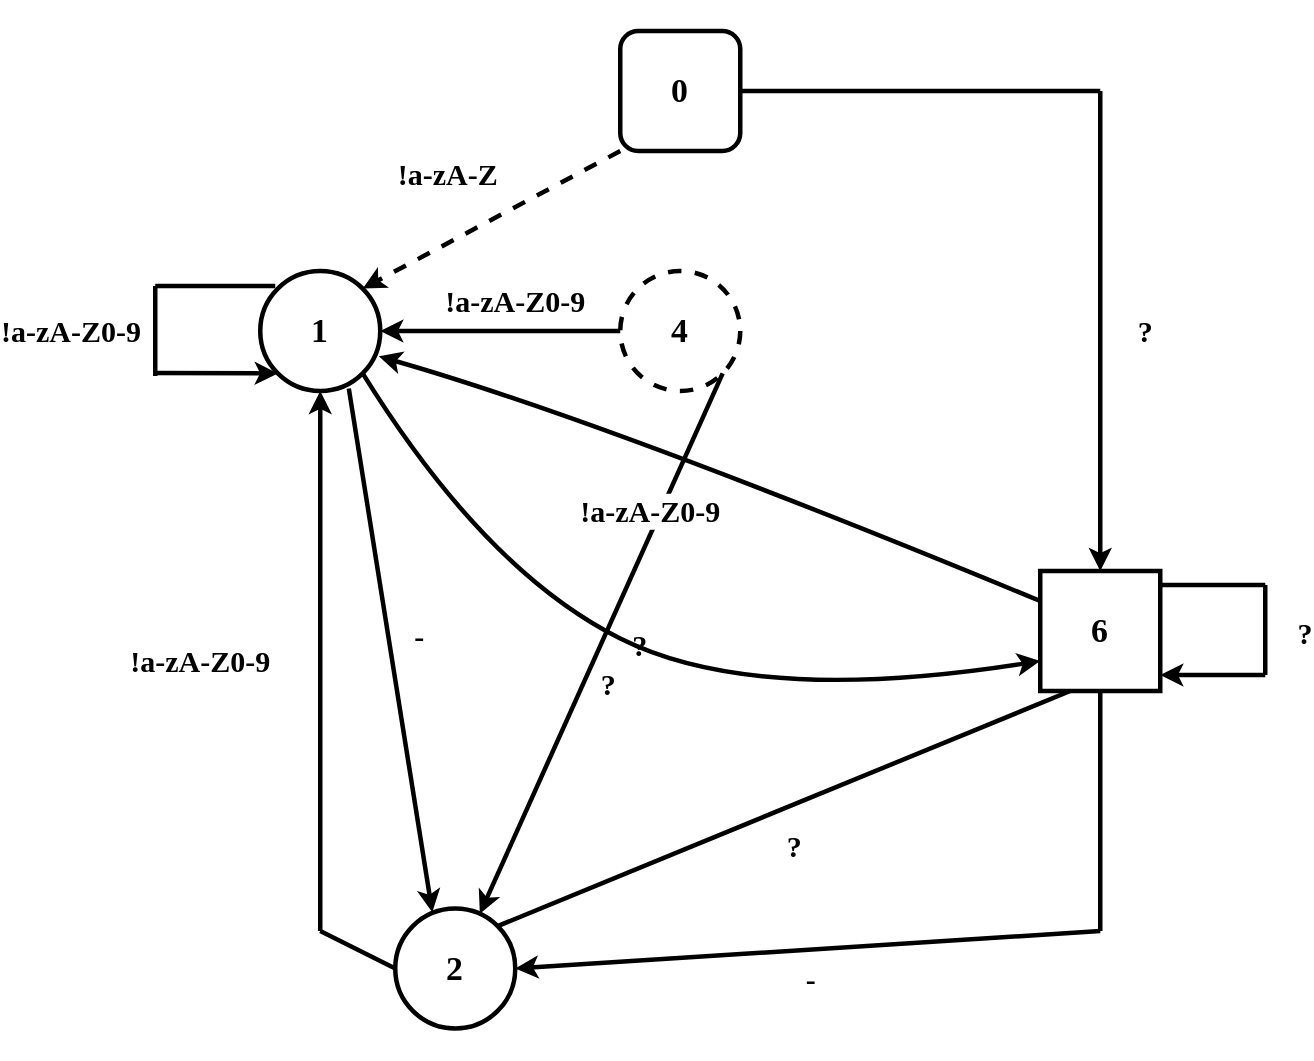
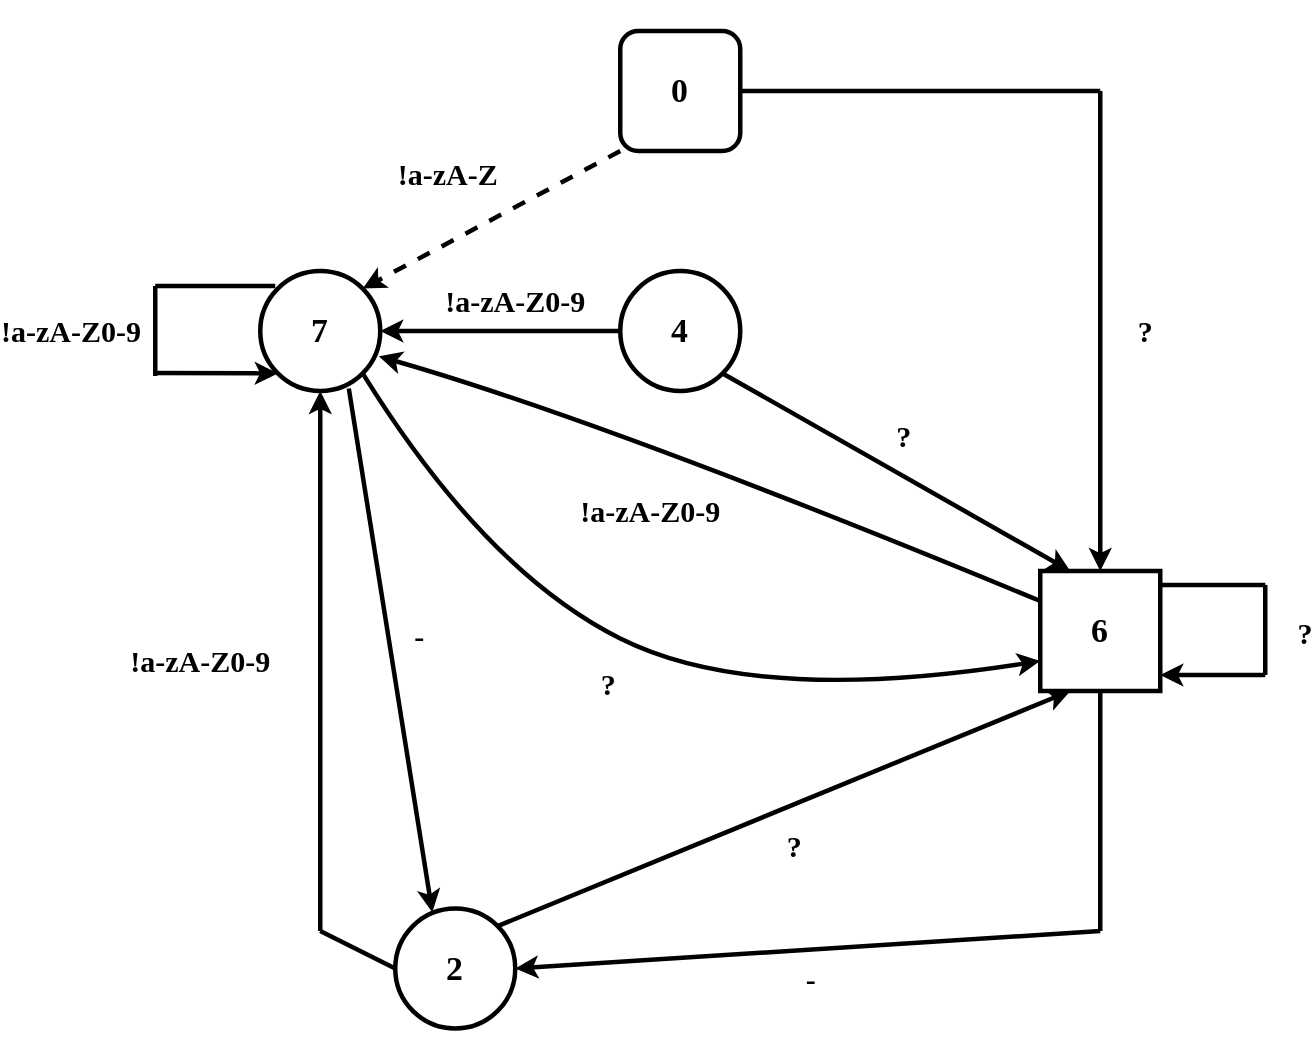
  <mxCell id="0" />
  <mxCell id="1" parent="0" />
  <mxCell id="2" value="&lt;h2&gt;0&lt;/h2&gt;" style="whiteSpace=wrap;html=1;aspect=fixed;strokeWidth=3;fontFamily=Verdana;fontSize=15;rounded=1;" parent="1" vertex="1"><mxGeometry x="330" y="20" width="80" height="80" as="geometry" /></mxCell>
  <mxCell id="3" value="!a-zA-Z" style="endArrow=classic;html=1;strokeWidth=3;exitX=0;exitY=1;exitDx=0;exitDy=0;entryX=1;entryY=0;entryDx=0;entryDy=0;fontFamily=Verdana;fontSize=20;fontStyle=1;dashed=1;" edge="1" parent="1" source="2" target="4"><mxGeometry x="0.108" y="-41" width="50" height="50" relative="1" as="geometry"><mxPoint x="250" y="260" as="sourcePoint" /><mxPoint x="183" y="197" as="targetPoint" /><mxPoint as="offset" /></mxGeometry></mxCell>
- <mxCell id="4" value="&lt;h2&gt;1&lt;/h2&gt;" style="ellipse;whiteSpace=wrap;html=1;aspect=fixed;strokeWidth=3;fontFamily=Verdana;fontSize=15;" vertex="1" parent="1"><mxGeometry x="90" y="180" width="80" height="80" as="geometry" /></mxCell>
- <mxCell id="5" value="&lt;h2&gt;4&lt;/h2&gt;" style="ellipse;whiteSpace=wrap;html=1;aspect=fixed;fontFamily=Verdana;fontSize=15;strokeWidth=3;fontStyle=0;dashed=1;" vertex="1" parent="1"><mxGeometry x="330" y="180" width="80" height="80" as="geometry" /></mxCell>
+ <mxCell id="4" value="&lt;h2&gt;7&lt;/h2&gt;" style="ellipse;whiteSpace=wrap;html=1;aspect=fixed;strokeWidth=3;fontFamily=Verdana;fontSize=15;" vertex="1" parent="1"><mxGeometry x="90" y="180" width="80" height="80" as="geometry" /></mxCell>
+ <mxCell id="5" value="&lt;h2&gt;4&lt;/h2&gt;" style="ellipse;whiteSpace=wrap;html=1;aspect=fixed;fontFamily=Verdana;fontSize=15;strokeWidth=3;fontStyle=0" vertex="1" parent="1"><mxGeometry x="330" y="180" width="80" height="80" as="geometry" /></mxCell>
  <mxCell id="6" value="" style="endArrow=none;html=1;fontFamily=Helvetica;fontSize=15;strokeWidth=3;" edge="1" parent="1"><mxGeometry width="50" height="50" relative="1" as="geometry"><mxPoint x="20" y="190" as="sourcePoint" /><mxPoint x="100" y="190" as="targetPoint" /></mxGeometry></mxCell>
  <mxCell id="7" value="" style="endArrow=classic;html=1;fontFamily=Helvetica;fontSize=15;strokeWidth=3;entryX=0;entryY=1;entryDx=0;entryDy=0;" edge="1" parent="1"><mxGeometry width="50" height="50" relative="1" as="geometry"><mxPoint x="20" y="248" as="sourcePoint" /><mxPoint x="101.716" y="248.284" as="targetPoint" /></mxGeometry></mxCell>
  <mxCell id="8" value="&lt;b&gt;&lt;font style=&quot;font-size: 20px&quot;&gt;!a-zA-Z0-9&lt;/font&gt;&lt;/b&gt;" style="endArrow=none;html=1;fontFamily=Verdana;fontSize=20;strokeWidth=3;align=right;" edge="1" parent="1"><mxGeometry y="8" width="50" height="50" relative="1" as="geometry"><mxPoint x="20" y="250" as="sourcePoint" /><mxPoint x="20" y="190" as="targetPoint" /><mxPoint as="offset" /></mxGeometry></mxCell>
  <mxCell id="9" value="&lt;h2&gt;2&lt;/h2&gt;" style="ellipse;whiteSpace=wrap;html=1;aspect=fixed;fontFamily=Verdana;fontSize=15;strokeWidth=3;" vertex="1" parent="1"><mxGeometry x="180" y="605" width="80" height="80" as="geometry" /></mxCell>
  <mxCell id="10" value="-" style="endArrow=classic;html=1;fontFamily=Verdana;fontSize=20;strokeWidth=3;exitX=0.738;exitY=0.979;exitDx=0;exitDy=0;exitPerimeter=0;entryX=0.309;entryY=0.032;entryDx=0;entryDy=0;entryPerimeter=0;fontStyle=1" edge="1" parent="1" source="4" target="9"><mxGeometry x="-0.033" y="20" width="50" height="50" relative="1" as="geometry"><mxPoint x="320" y="370" as="sourcePoint" /><mxPoint x="370" y="320" as="targetPoint" /><mxPoint y="-1" as="offset" /></mxGeometry></mxCell>
  <mxCell id="11" value="" style="endArrow=none;html=1;fontFamily=Verdana;fontSize=20;strokeWidth=3;exitX=0;exitY=0.5;exitDx=0;exitDy=0;" edge="1" parent="1" source="9"><mxGeometry width="50" height="50" relative="1" as="geometry"><mxPoint x="320" y="370" as="sourcePoint" /><mxPoint x="130" y="620" as="targetPoint" /></mxGeometry></mxCell>
  <mxCell id="12" value="!a-zA-Z0-9" style="endArrow=classic;html=1;fontFamily=Verdana;fontSize=20;strokeWidth=3;entryX=0.5;entryY=1;entryDx=0;entryDy=0;fontStyle=1" edge="1" parent="1" target="4"><mxGeometry y="80" width="50" height="50" relative="1" as="geometry"><mxPoint x="130" y="620" as="sourcePoint" /><mxPoint x="370" y="320" as="targetPoint" /><mxPoint as="offset" /></mxGeometry></mxCell>
  <mxCell id="13" value="&lt;h2&gt;6&lt;/h2&gt;" style="whiteSpace=wrap;html=1;aspect=fixed;fontFamily=Verdana;fontSize=15;strokeWidth=3;" vertex="1" parent="1"><mxGeometry x="610" y="380" width="80" height="80" as="geometry" /></mxCell>
  <mxCell id="14" value="" style="endArrow=none;html=1;fontFamily=Verdana;fontSize=20;strokeWidth=3;" edge="1" parent="1"><mxGeometry width="50" height="50" relative="1" as="geometry"><mxPoint x="690" y="389.29" as="sourcePoint" /><mxPoint x="760" y="389.29" as="targetPoint" /><Array as="points"><mxPoint x="730" y="389.29" /></Array></mxGeometry></mxCell>
  <mxCell id="15" value="" style="endArrow=classic;html=1;fontFamily=Verdana;fontSize=20;strokeWidth=3;" edge="1" parent="1"><mxGeometry width="50" height="50" relative="1" as="geometry"><mxPoint x="760" y="449.29" as="sourcePoint" /><mxPoint x="690" y="449.29" as="targetPoint" /></mxGeometry></mxCell>
  <mxCell id="16" value="?" style="endArrow=none;html=1;fontFamily=Verdana;fontSize=20;strokeWidth=3;align=left;fontStyle=1" edge="1" parent="1"><mxGeometry x="-0.024" y="-20" width="50" height="50" relative="1" as="geometry"><mxPoint x="760" y="449.29" as="sourcePoint" /><mxPoint x="760" y="389.29" as="targetPoint" /><mxPoint y="1" as="offset" /></mxGeometry></mxCell>
  <mxCell id="17" value="" style="endArrow=none;html=1;fontFamily=Verdana;fontSize=15;strokeWidth=3;exitX=1;exitY=0.5;exitDx=0;exitDy=0;" edge="1" parent="1" source="2"><mxGeometry width="50" height="50" relative="1" as="geometry"><mxPoint x="320" y="390" as="sourcePoint" /><mxPoint x="650" y="60" as="targetPoint" /></mxGeometry></mxCell>
  <mxCell id="18" value="?" style="endArrow=classic;html=1;fontFamily=Verdana;fontSize=20;strokeWidth=3;entryX=0.5;entryY=0;entryDx=0;entryDy=0;fontStyle=1" edge="1" parent="1" target="13"><mxGeometry y="30" width="50" height="50" relative="1" as="geometry"><mxPoint x="650" y="60" as="sourcePoint" /><mxPoint x="370" y="340" as="targetPoint" /><mxPoint as="offset" /></mxGeometry></mxCell>
  <mxCell id="19" value="!a-zA-Z0-9" style="endArrow=classic;html=1;fontFamily=Verdana;fontSize=20;strokeWidth=3;exitX=0;exitY=0.5;exitDx=0;exitDy=0;entryX=1;entryY=0.5;entryDx=0;entryDy=0;fontStyle=1" edge="1" parent="1" source="5" target="4"><mxGeometry x="-0.125" y="-20" width="50" height="50" relative="1" as="geometry"><mxPoint x="320" y="370" as="sourcePoint" /><mxPoint x="370" y="320" as="targetPoint" /><mxPoint as="offset" /></mxGeometry></mxCell>
- <mxCell id="20" value="?" style="endArrow=classic;html=1;fontFamily=Verdana;fontSize=20;strokeWidth=3;exitX=1;exitY=1;exitDx=0;exitDy=0;fontStyle=1;" edge="1" parent="1" source="5" target="9"><mxGeometry x="-0.051" y="24" width="50" height="50" relative="1" as="geometry"><mxPoint x="320" y="370" as="sourcePoint" /><mxPoint x="370" y="320" as="targetPoint" /><mxPoint x="-1" as="offset" /></mxGeometry></mxCell>
+ <mxCell id="20" value="?" style="endArrow=classic;html=1;fontFamily=Verdana;fontSize=20;strokeWidth=3;exitX=1;exitY=1;exitDx=0;exitDy=0;entryX=0.25;entryY=0;entryDx=0;entryDy=0;fontStyle=1" edge="1" parent="1" source="5" target="13"><mxGeometry x="-0.051" y="24" width="50" height="50" relative="1" as="geometry"><mxPoint x="320" y="370" as="sourcePoint" /><mxPoint x="370" y="320" as="targetPoint" /><mxPoint x="-1" as="offset" /></mxGeometry></mxCell>
  <mxCell id="21" value="" style="endArrow=none;html=1;fontFamily=Verdana;fontSize=20;strokeWidth=3;exitX=0.5;exitY=1;exitDx=0;exitDy=0;" edge="1" parent="1" source="13"><mxGeometry width="50" height="50" relative="1" as="geometry"><mxPoint x="320" y="370" as="sourcePoint" /><mxPoint x="650" y="620" as="targetPoint" /></mxGeometry></mxCell>
  <mxCell id="22" value="-" style="endArrow=classic;html=1;fontFamily=Verdana;fontSize=20;strokeWidth=3;entryX=1;entryY=0.5;entryDx=0;entryDy=0;fontStyle=1" edge="1" parent="1" target="9"><mxGeometry y="20" width="50" height="50" relative="1" as="geometry"><mxPoint x="650" y="620" as="sourcePoint" /><mxPoint x="370" y="320" as="targetPoint" /><mxPoint as="offset" /></mxGeometry></mxCell>
- <mxCell id="23" value="?" style="endArrow=none;html=1;fontFamily=Verdana;fontSize=20;strokeWidth=3;exitX=1;exitY=0;exitDx=0;exitDy=0;entryX=0.25;entryY=1;entryDx=0;entryDy=0;fontStyle=1;" edge="1" parent="1" source="9" target="13"><mxGeometry x="-0.016" y="-25" width="50" height="50" relative="1" as="geometry"><mxPoint x="320" y="370" as="sourcePoint" /><mxPoint x="370" y="320" as="targetPoint" /><mxPoint as="offset" /></mxGeometry></mxCell>
+ <mxCell id="23" value="?" style="endArrow=classic;html=1;fontFamily=Verdana;fontSize=20;strokeWidth=3;exitX=1;exitY=0;exitDx=0;exitDy=0;entryX=0.25;entryY=1;entryDx=0;entryDy=0;fontStyle=1" edge="1" parent="1" source="9" target="13"><mxGeometry x="-0.016" y="-25" width="50" height="50" relative="1" as="geometry"><mxPoint x="320" y="370" as="sourcePoint" /><mxPoint x="370" y="320" as="targetPoint" /><mxPoint as="offset" /></mxGeometry></mxCell>
  <mxCell id="24" value="?" style="curved=1;endArrow=classic;html=1;fontFamily=Verdana;fontSize=20;strokeWidth=3;exitX=1;exitY=1;exitDx=0;exitDy=0;entryX=0;entryY=0.75;entryDx=0;entryDy=0;fontStyle=1" edge="1" parent="1" source="4" target="13"><mxGeometry x="-0.045" y="-30" width="50" height="50" relative="1" as="geometry"><mxPoint x="320" y="370" as="sourcePoint" /><mxPoint x="550" y="410" as="targetPoint" /><Array as="points"><mxPoint x="240" y="380" /><mxPoint x="420" y="470" /></Array><mxPoint as="offset" /></mxGeometry></mxCell>
  <mxCell id="25" value="!a-zA-Z0-9" style="curved=1;endArrow=classic;html=1;fontFamily=Verdana;fontSize=20;strokeWidth=3;exitX=0;exitY=0.25;exitDx=0;exitDy=0;entryX=0.988;entryY=0.711;entryDx=0;entryDy=0;entryPerimeter=0;fontStyle=1" edge="1" parent="1" source="13" target="4"><mxGeometry x="0.118" y="44" width="50" height="50" relative="1" as="geometry"><mxPoint x="320" y="370" as="sourcePoint" /><mxPoint x="370" y="320" as="targetPoint" /><Array as="points"><mxPoint x="320" y="280" /></Array><mxPoint as="offset" /></mxGeometry></mxCell>
